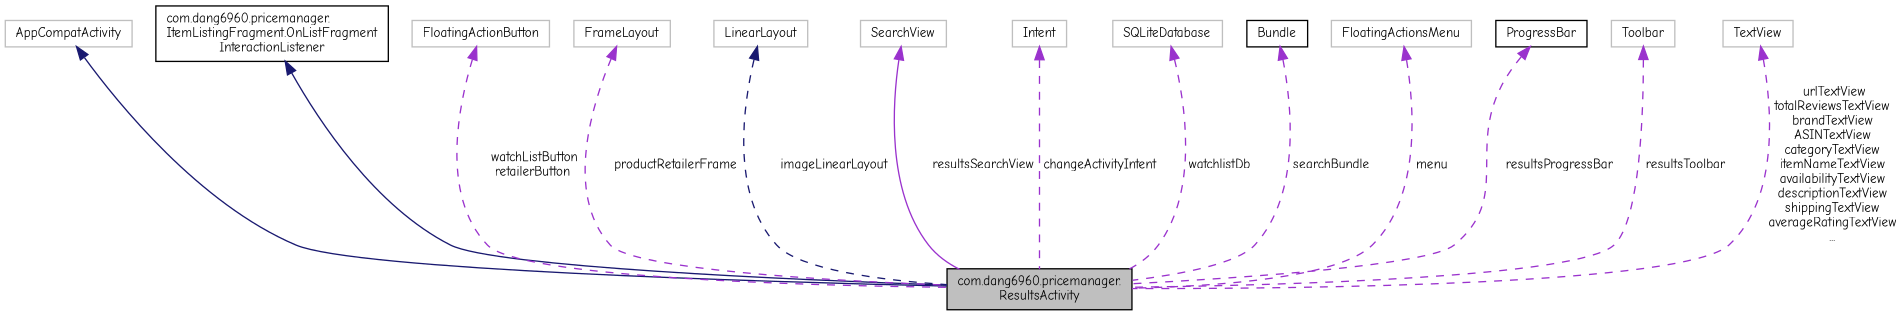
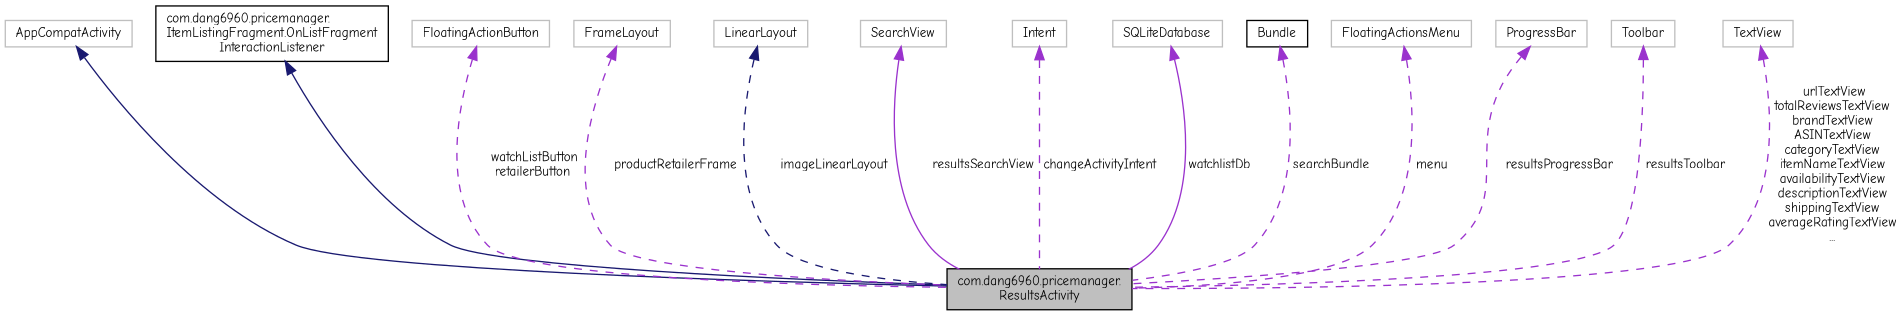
  digraph {
    fontname="Comic Neue"
    rankdir=TB
    node [color=grey75 fillcolor=white fontname="Comic Neue" fontsize=10 shape=record style=filled]
    edge [color=darkorchid3 dir=back fontname="Comic Neue" fontsize=10 labelfontname=Helvetica labelfontsize=10 style=dashed]
    n1 [color=black fillcolor=grey75 fontcolor=black height=0.2 label="com.dang6960.pricemanager.\lResultsActivity" width=0.4]
    n2 [height=0.2 label=AppCompatActivity width=0.4]
    n3 [color=black height=0.2 label="com.dang6960.pricemanager.\lItemListingFragment.OnListFragment\lInteractionListener" width=0.4]
    n4 [height=0.2 label=FloatingActionButton width=0.4]
    n5 [height=0.2 label=FrameLayout width=0.4]
    n6 [height=0.2 label=LinearLayout width=0.4]
    n7 [height=0.2 label=SearchView width=0.4]
    n8 [height=0.2 label=Intent width=0.4]
    n9 [height=0.2 label=SQLiteDatabase width=0.4]
    n10 [color=black height=0.2 label=Bundle width=0.4]
    n11 [height=0.2 label=FloatingActionsMenu width=0.4]
-   n12 [color=black height=0.2 label=ProgressBar width=0.4]
+   n12 [height=0.2 label=ProgressBar width=0.4]
    n13 [height=0.2 label=Toolbar width=0.4]
    n14 [height=0.2 label=TextView width=0.4]
    n2 -> n1 [color=midnightblue style=solid]
    n3 -> n1 [color=midnightblue style=solid]
    n4 -> n1 [label=" watchListButton\nretailerButton"]
    n5 -> n1 [label=" productRetailerFrame"]
    n6 -> n1 [color=midnightblue label=" imageLinearLayout"]
    n7 -> n1 [label=" resultsSearchView" style=solid]
    n8 -> n1 [label=" changeActivityIntent"]
-   n9 -> n1 [label=" watchlistDb"]
+   n9 -> n1 [label=" watchlistDb" style=solid]
    n10 -> n1 [label=" searchBundle"]
    n11 -> n1 [label=" menu"]
    n12 -> n1 [label=" resultsProgressBar"]
    n13 -> n1 [label=" resultsToolbar"]
    n14 -> n1 [label=" urlTextView\ntotalReviewsTextView\nbrandTextView\nASINTextView\ncategoryTextView\nitemNameTextView\navailabilityTextView\ndescriptionTextView\nshippingTextView\naverageRatingTextView\n..."]
  }
